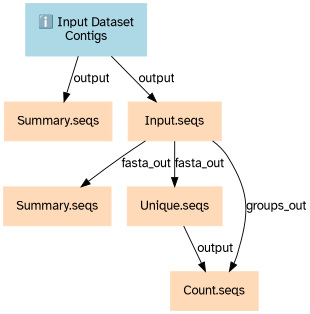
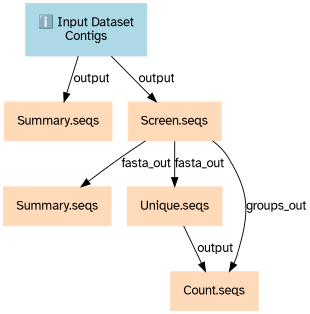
  digraph {
    node [color=peachpuff fontname="Atkinson Hyperlegible" margin="0.2,0.2" shape=box style=filled]
    edge [fontname="Atkinson Hyperlegible"]
    n1 [color=lightblue label="ℹ️ Input Dataset\nContigs"]
    n2 [label="Summary.seqs"]
-   n3 [label="Input.seqs"]
+   n3 [label="Screen.seqs"]
    n4 [label="Summary.seqs"]
    n5 [label="Unique.seqs"]
    n6 [label="Count.seqs"]
    n1 -> n2 [label=output]
    n1 -> n3 [label=output]
    n3 -> n4 [label=fasta_out]
    n3 -> n5 [label=fasta_out]
    n3 -> n6 [label=groups_out]
    n5 -> n6 [label=output]
  }
